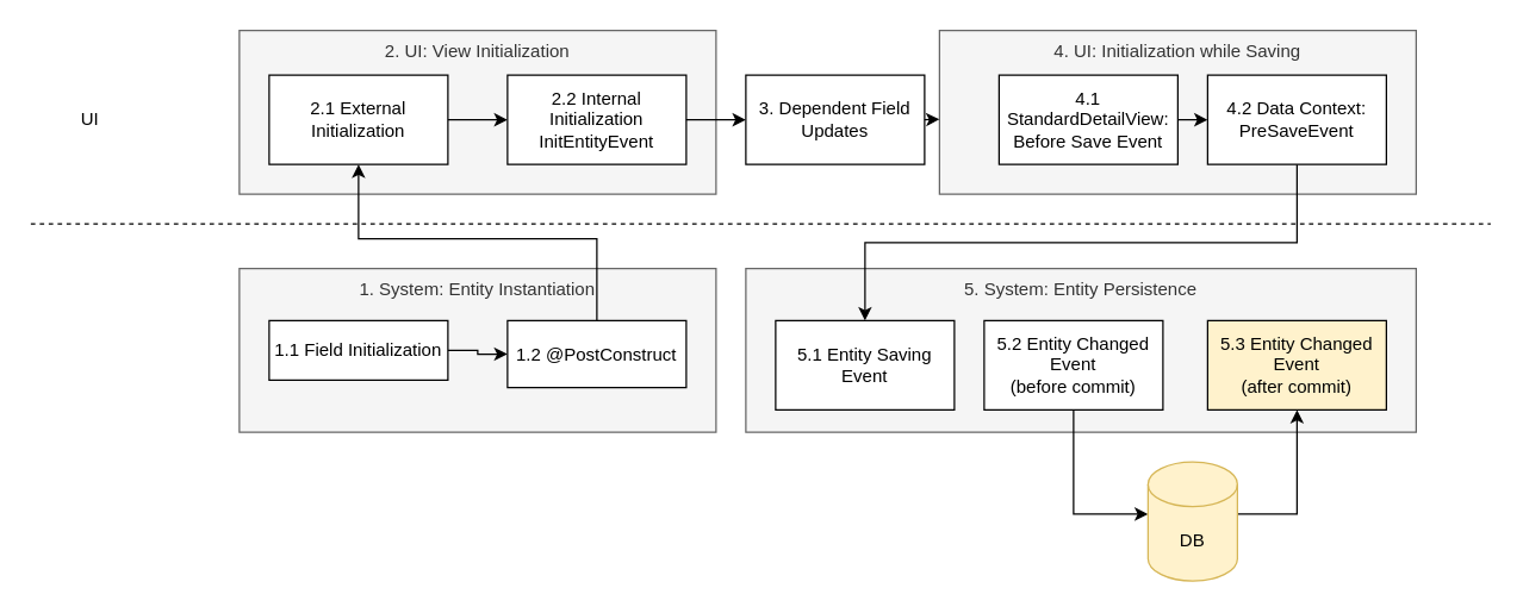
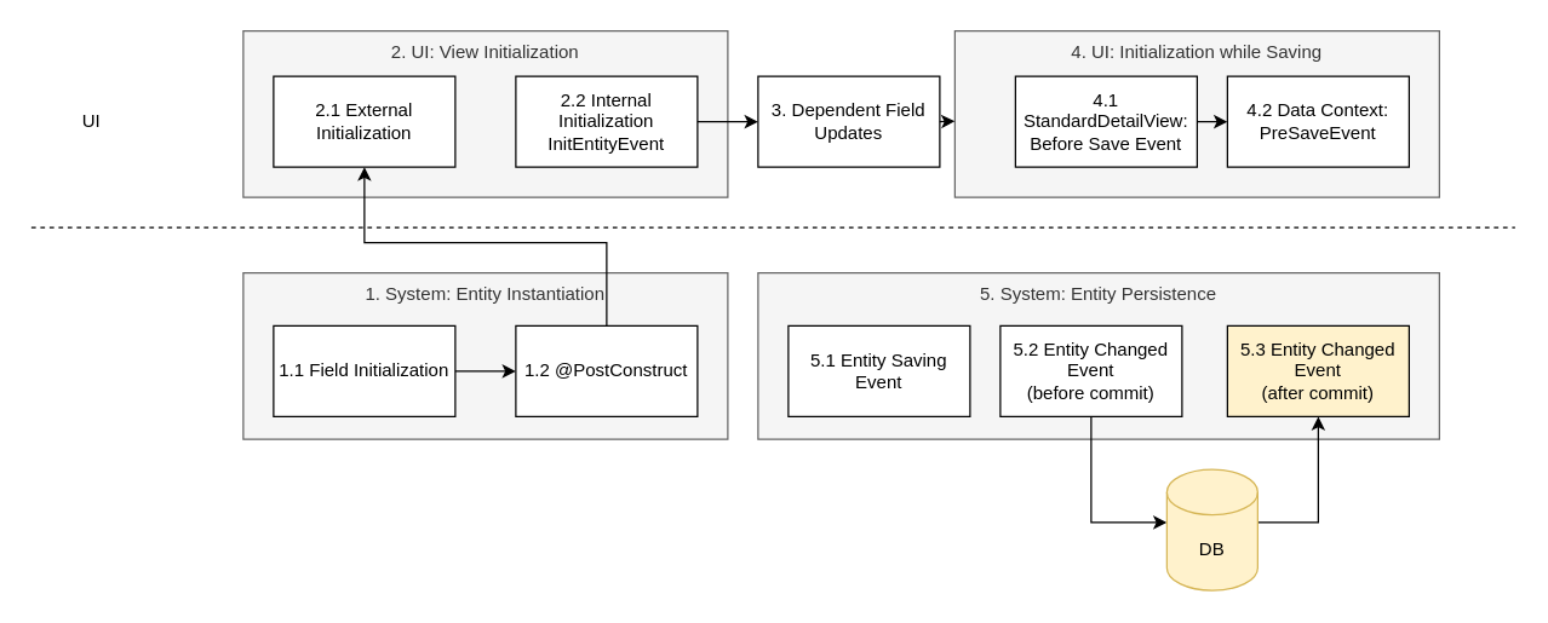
  <mxCell id="0" />
  <mxCell id="1" parent="0" />
  <mxCell id="2" value="5. System: Entity Persistence" style="rounded=0;whiteSpace=wrap;html=1;fillColor=#f5f5f5;verticalAlign=top;fontColor=#333333;strokeColor=#666666;" vertex="1" parent="1"><mxGeometry x="500" y="180" width="450" height="110" as="geometry" /></mxCell>
  <mxCell id="3" value="1. System: Entity Instantiation" style="rounded=0;whiteSpace=wrap;html=1;fillColor=#f5f5f5;verticalAlign=top;fontColor=#333333;strokeColor=#666666;" vertex="1" parent="1"><mxGeometry x="160" y="180" width="320" height="110" as="geometry" /></mxCell>
  <mxCell id="4" value="4. UI: Initialization while Saving" style="rounded=0;whiteSpace=wrap;html=1;fillColor=#f5f5f5;verticalAlign=top;fontColor=#333333;strokeColor=#666666;" vertex="1" parent="1"><mxGeometry x="630" y="20" width="320" height="110" as="geometry" /></mxCell>
  <mxCell id="5" value="2. UI: View Initialization" style="rounded=0;whiteSpace=wrap;html=1;fillColor=#f5f5f5;verticalAlign=top;fontColor=#333333;strokeColor=#666666;" vertex="1" parent="1"><mxGeometry x="160" y="20" width="320" height="110" as="geometry" /></mxCell>
  <mxCell id="6" value="" style="edgeStyle=orthogonalEdgeStyle;rounded=0;orthogonalLoop=1;jettySize=auto;html=1;" edge="1" parent="1" source="7" target="27"><mxGeometry relative="1" as="geometry" /></mxCell>
- <mxCell id="7" value="1.1 Field Initialization" style="rounded=0;whiteSpace=wrap;html=1;" vertex="1" parent="1"><mxGeometry x="180" y="215" width="120" height="40" as="geometry" /></mxCell>
- <mxCell id="8" style="edgeStyle=orthogonalEdgeStyle;rounded=0;orthogonalLoop=1;jettySize=auto;html=1;" edge="1" parent="1" source="9" target="10"><mxGeometry relative="1" as="geometry" /></mxCell>
+ <mxCell id="7" value="1.1 Field Initialization" style="rounded=0;whiteSpace=wrap;html=1;" vertex="1" parent="1"><mxGeometry x="180" y="215" width="120" height="60" as="geometry" /></mxCell>
  <mxCell id="9" value="2.1 External Initialization" style="rounded=0;whiteSpace=wrap;html=1;" vertex="1" parent="1"><mxGeometry x="180" y="50" width="120" height="60" as="geometry" /></mxCell>
  <mxCell id="10" value="2.2 Internal Initialization InitEntityEvent" style="rounded=0;whiteSpace=wrap;html=1;" vertex="1" parent="1"><mxGeometry x="340" y="50" width="120" height="60" as="geometry" /></mxCell>
- <mxCell id="11" style="edgeStyle=orthogonalEdgeStyle;rounded=0;orthogonalLoop=1;jettySize=auto;html=1;entryX=0.5;entryY=0;entryDx=0;entryDy=0;exitX=0.5;exitY=1;exitDx=0;exitDy=0;" edge="1" parent="1" source="16" target="13"><mxGeometry relative="1" as="geometry" /></mxCell>
  <mxCell id="12" value="4.1 StandardDetailView: Before Save Event" style="rounded=0;whiteSpace=wrap;html=1;" vertex="1" parent="1"><mxGeometry x="670" y="50" width="120" height="60" as="geometry" /></mxCell>
  <mxCell id="13" value="5.1 Entity Saving Event" style="rounded=0;whiteSpace=wrap;html=1;" vertex="1" parent="1"><mxGeometry x="520" y="215" width="120" height="60" as="geometry" /></mxCell>
  <mxCell id="14" value="" style="endArrow=none;dashed=1;html=1;rounded=0;" edge="1" parent="1"><mxGeometry width="50" height="50" relative="1" as="geometry"><mxPoint x="20" y="150" as="sourcePoint" /><mxPoint x="1000" y="150" as="targetPoint" /></mxGeometry></mxCell>
  <mxCell id="15" value="UI" style="text;html=1;align=center;verticalAlign=middle;whiteSpace=wrap;rounded=0;" vertex="1" parent="1"><mxGeometry x="30" y="65" width="60" height="30" as="geometry" /></mxCell>
  <mxCell id="16" value="4.2 Data Context: PreSaveEvent" style="rounded=0;whiteSpace=wrap;html=1;" vertex="1" parent="1"><mxGeometry x="810" y="50" width="120" height="60" as="geometry" /></mxCell>
  <mxCell id="17" value="3. Dependent Field Updates" style="rounded=0;whiteSpace=wrap;html=1;" vertex="1" parent="1"><mxGeometry x="500" y="50" width="120" height="60" as="geometry" /></mxCell>
  <mxCell id="18" value="" style="endArrow=classic;html=1;rounded=0;exitX=1;exitY=0.5;exitDx=0;exitDy=0;entryX=0;entryY=0.5;entryDx=0;entryDy=0;" edge="1" parent="1" source="10" target="17"><mxGeometry width="50" height="50" relative="1" as="geometry"><mxPoint x="700" y="170" as="sourcePoint" /><mxPoint x="750" y="120" as="targetPoint" /></mxGeometry></mxCell>
  <mxCell id="19" value="" style="endArrow=classic;html=1;rounded=0;exitX=1;exitY=0.5;exitDx=0;exitDy=0;" edge="1" parent="1" source="17" target="4"><mxGeometry width="50" height="50" relative="1" as="geometry"><mxPoint x="790" y="90" as="sourcePoint" /><mxPoint x="790" y="110" as="targetPoint" /></mxGeometry></mxCell>
  <mxCell id="20" value="" style="edgeStyle=orthogonalEdgeStyle;rounded=0;orthogonalLoop=1;jettySize=auto;html=1;entryX=0;entryY=0.5;entryDx=0;entryDy=0;entryPerimeter=0;exitX=0.5;exitY=1;exitDx=0;exitDy=0;" edge="1" parent="1" source="21"><mxGeometry relative="1" as="geometry"><mxPoint x="770" y="345" as="targetPoint" /><Array as="points"><mxPoint x="720" y="345" /></Array></mxGeometry></mxCell>
  <mxCell id="21" value="5.2 Entity Changed Event &lt;br&gt;(before commit)" style="rounded=0;whiteSpace=wrap;html=1;" vertex="1" parent="1"><mxGeometry x="660" y="215" width="120" height="60" as="geometry" /></mxCell>
  <mxCell id="22" value="" style="endArrow=classic;html=1;rounded=0;exitX=1;exitY=0.5;exitDx=0;exitDy=0;entryX=0;entryY=0.5;entryDx=0;entryDy=0;" edge="1" parent="1" source="12" target="16"><mxGeometry width="50" height="50" relative="1" as="geometry"><mxPoint x="810" y="110" as="sourcePoint" /><mxPoint x="860" y="60" as="targetPoint" /></mxGeometry></mxCell>
  <mxCell id="23" value="5.3 Entity Changed Event &lt;br&gt;(after commit)" style="rounded=0;whiteSpace=wrap;html=1;fillColor=#fff2cc;" vertex="1" parent="1"><mxGeometry x="810" y="215" width="120" height="60" as="geometry" /></mxCell>
  <mxCell id="24" style="edgeStyle=orthogonalEdgeStyle;rounded=0;orthogonalLoop=1;jettySize=auto;html=1;entryX=0.5;entryY=1;entryDx=0;entryDy=0;exitX=1;exitY=0.5;exitDx=0;exitDy=0;exitPerimeter=0;" edge="1" parent="1" target="23"><mxGeometry relative="1" as="geometry"><mxPoint x="830" y="345" as="sourcePoint" /><Array as="points"><mxPoint x="870" y="345" /></Array></mxGeometry></mxCell>
  <mxCell id="25" value="DB" style="shape=cylinder3;whiteSpace=wrap;html=1;boundedLbl=1;backgroundOutline=1;size=15;fillColor=#fff2cc;strokeColor=#d6b656;" vertex="1" parent="1"><mxGeometry x="770" y="310" width="60" height="80" as="geometry" /></mxCell>
  <mxCell id="26" style="edgeStyle=orthogonalEdgeStyle;rounded=0;orthogonalLoop=1;jettySize=auto;html=1;entryX=0.5;entryY=1;entryDx=0;entryDy=0;exitX=0.5;exitY=0;exitDx=0;exitDy=0;" edge="1" parent="1" source="27" target="9"><mxGeometry relative="1" as="geometry"><Array as="points"><mxPoint x="400" y="160" /><mxPoint x="240" y="160" /></Array></mxGeometry></mxCell>
- <mxCell id="27" value="1.2 @PostConstruct" style="rounded=0;whiteSpace=wrap;html=1;" vertex="1" parent="1"><mxGeometry x="340" y="215" width="120" height="45" as="geometry" /></mxCell>
+ <mxCell id="27" value="1.2 @PostConstruct" style="rounded=0;whiteSpace=wrap;html=1;" vertex="1" parent="1"><mxGeometry x="340" y="215" width="120" height="60" as="geometry" /></mxCell>
  <mxCell id="28" style="edgeStyle=orthogonalEdgeStyle;rounded=0;orthogonalLoop=1;jettySize=auto;html=1;exitX=0.5;exitY=1;exitDx=0;exitDy=0;" edge="1" parent="1"><mxGeometry relative="1" as="geometry"><mxPoint x="630" y="285" as="sourcePoint" /><mxPoint x="630" y="285" as="targetPoint" /></mxGeometry></mxCell>
